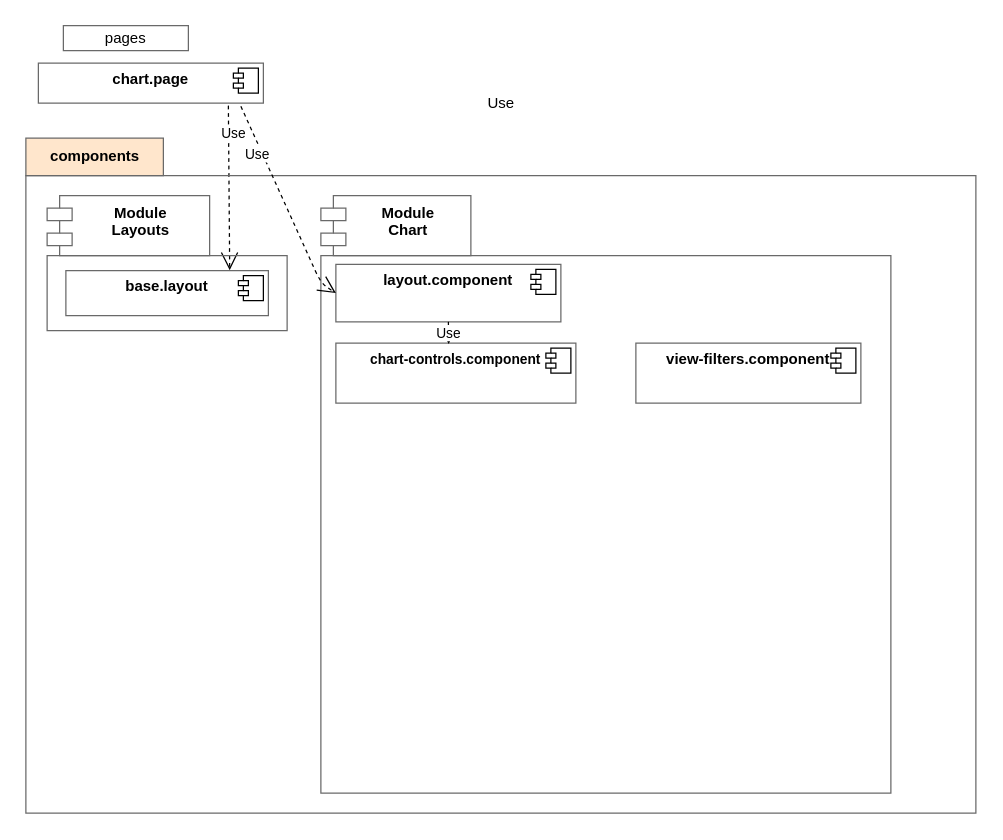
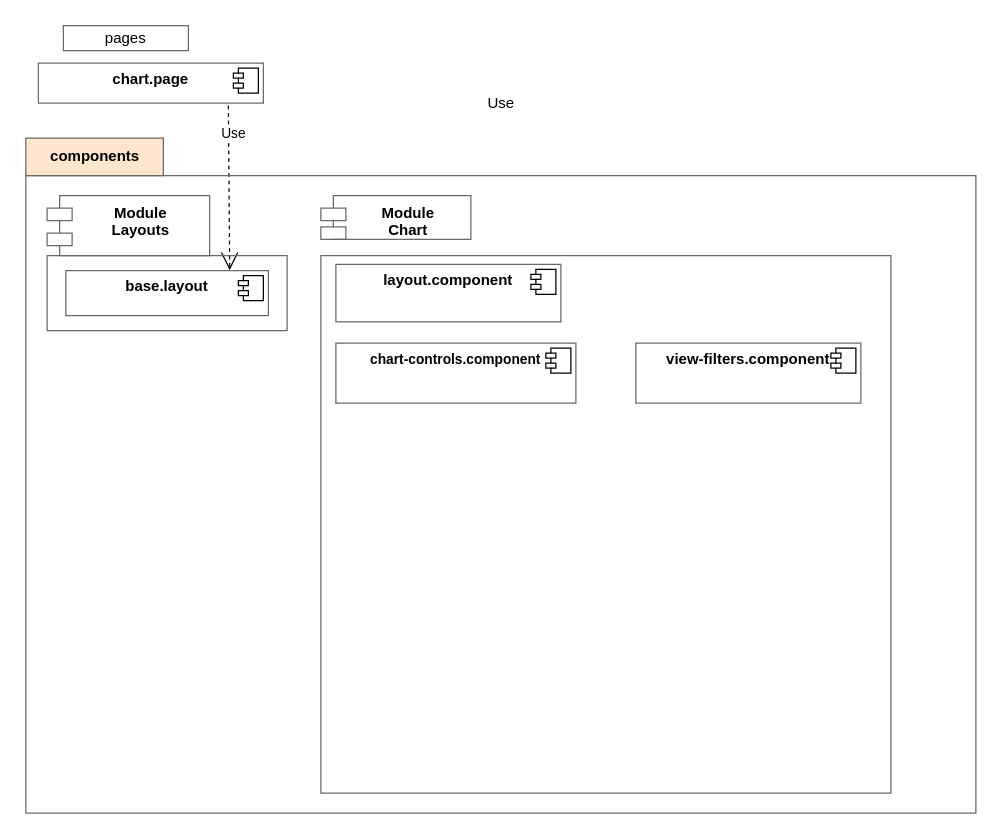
  <mxCell id="0" />
  <mxCell id="1" parent="0" />
  <mxCell id="2" value="Use" style="endArrow=open;endSize=12;dashed=1;html=1;verticalAlign=middle;entryX=0.809;entryY=-0.011;entryDx=0;entryDy=0;entryPerimeter=0;" edge="1" parent="1" target="10"><mxGeometry x="-0.666" y="4" width="160" relative="1" as="geometry"><mxPoint x="182" y="84" as="sourcePoint" /><mxPoint x="476" y="370" as="targetPoint" /><mxPoint as="offset" /></mxGeometry></mxCell>
  <mxCell id="3" value="pages" style="rounded=0;whiteSpace=wrap;html=1;strokeColor=#696969;" vertex="1" parent="1"><mxGeometry x="50" y="20" width="100" height="20" as="geometry" /></mxCell>
  <mxCell id="4" value="&lt;p style=&quot;margin: 0px ; margin-top: 6px ; text-align: center&quot;&gt;&lt;b&gt;chart.page&lt;/b&gt;&lt;/p&gt;&lt;p style=&quot;margin: 0px ; margin-left: 8px&quot;&gt;&lt;br&gt;&lt;/p&gt;" style="align=left;overflow=fill;html=1;dropTarget=0;strokeColor=#696969;" vertex="1" parent="1"><mxGeometry x="30" y="50" width="180" height="32" as="geometry" /></mxCell>
  <mxCell id="5" value="" style="shape=component;jettyWidth=8;jettyHeight=4;" vertex="1" parent="4"><mxGeometry x="1" width="20" height="20" relative="1" as="geometry"><mxPoint x="-24" y="4" as="offset" /></mxGeometry></mxCell>
  <mxCell id="6" value="&lt;b&gt;components&lt;/b&gt;" style="html=1;strokeColor=#696969;fillColor=#ffe6cc;" vertex="1" parent="1"><mxGeometry x="20" y="110" width="110" height="30" as="geometry" /></mxCell>
  <mxCell id="7" value="" style="html=1;strokeColor=#696969;fillColor=none;" vertex="1" parent="1"><mxGeometry x="20" y="140" width="760" height="510" as="geometry" /></mxCell>
  <mxCell id="8" value="Module&#10;Layouts" style="shape=module;align=left;spacingLeft=20;align=center;verticalAlign=top;strokeColor=#696969;fontStyle=1" vertex="1" parent="1"><mxGeometry x="37" y="156" width="130" height="48" as="geometry" /></mxCell>
  <mxCell id="9" style="edgeStyle=orthogonalEdgeStyle;rounded=0;orthogonalLoop=1;jettySize=auto;html=1;exitX=0.5;exitY=1;exitDx=0;exitDy=0;" edge="1" parent="1" source="8" target="8"><mxGeometry relative="1" as="geometry" /></mxCell>
  <mxCell id="10" value="&lt;p style=&quot;margin: 0px ; margin-top: 6px ; text-align: center&quot;&gt;&lt;b&gt;base.layout&lt;/b&gt;&lt;/p&gt;" style="align=left;overflow=fill;html=1;dropTarget=0;strokeColor=#696969;" vertex="1" parent="1"><mxGeometry x="52" y="216" width="162" height="36" as="geometry" /></mxCell>
  <mxCell id="11" value="" style="shape=component;jettyWidth=8;jettyHeight=4;" vertex="1" parent="10"><mxGeometry x="1" width="20" height="20" relative="1" as="geometry"><mxPoint x="-24" y="4" as="offset" /></mxGeometry></mxCell>
  <mxCell id="12" value="" style="rounded=0;whiteSpace=wrap;html=1;strokeColor=#696969;fillColor=none;shadow=0;" vertex="1" parent="1"><mxGeometry x="37" y="204" width="192" height="60" as="geometry" /></mxCell>
  <mxCell id="13" value="" style="rounded=0;whiteSpace=wrap;html=1;shadow=0;strokeColor=#696969;fillColor=none;" vertex="1" parent="1"><mxGeometry x="256" y="204" width="456" height="430" as="geometry" /></mxCell>
- <mxCell id="14" value="Module&#10;Chart" style="shape=module;align=left;spacingLeft=20;align=center;verticalAlign=top;shadow=0;strokeColor=#696969;fillColor=none;fontStyle=1" vertex="1" parent="1"><mxGeometry x="256" y="156" width="120" height="48" as="geometry" /></mxCell>
+ <mxCell id="14" value="Module&#10;Chart" style="shape=module;align=left;spacingLeft=20;align=center;verticalAlign=top;shadow=0;strokeColor=#696969;fillColor=none;fontStyle=1" vertex="1" parent="1"><mxGeometry x="256" y="156" width="120" height="35" as="geometry" /></mxCell>
  <mxCell id="15" value="&lt;p style=&quot;margin: 0px ; margin-top: 6px ; text-align: center&quot;&gt;&lt;b&gt;layout.component&lt;/b&gt;&lt;/p&gt;" style="align=left;overflow=fill;html=1;dropTarget=0;shadow=0;strokeColor=#696969;fillColor=none;" vertex="1" parent="1"><mxGeometry x="268" y="211" width="180" height="46" as="geometry" /></mxCell>
  <mxCell id="16" value="" style="shape=component;jettyWidth=8;jettyHeight=4;" vertex="1" parent="15"><mxGeometry x="1" width="20" height="20" relative="1" as="geometry"><mxPoint x="-24" y="4" as="offset" /></mxGeometry></mxCell>
  <mxCell id="17" value="Use" style="text;html=1;resizable=0;autosize=1;align=center;verticalAlign=middle;points=[];fillColor=none;strokeColor=none;rounded=0;shadow=0;" vertex="1" parent="1"><mxGeometry x="382" y="70" width="36" height="24" as="geometry" /></mxCell>
- <mxCell id="18" value="Use" style="endArrow=open;endSize=12;dashed=1;html=1;verticalAlign=middle;entryX=0;entryY=0.5;entryDx=0;entryDy=0;exitX=0.9;exitY=1.078;exitDx=0;exitDy=0;exitPerimeter=0;" edge="1" parent="1" source="4" target="15"><mxGeometry x="-0.531" y="-4" width="160" relative="1" as="geometry"><mxPoint x="194" y="96" as="sourcePoint" /><mxPoint x="195.058" y="227.604" as="targetPoint" /><mxPoint as="offset" /><Array as="points"><mxPoint x="256" y="226" /></Array></mxGeometry></mxCell>
  <mxCell id="19" value="&lt;p style=&quot;margin: 0px ; margin-top: 6px ; text-align: center&quot;&gt;&lt;b&gt;&lt;font style=&quot;font-size: 11px&quot;&gt;chart-controls.component&lt;/font&gt;&lt;/b&gt;&lt;/p&gt;" style="align=left;overflow=fill;html=1;dropTarget=0;shadow=0;strokeColor=#696969;fillColor=none;" vertex="1" parent="1"><mxGeometry x="268" y="274" width="192" height="48" as="geometry" /></mxCell>
  <mxCell id="20" value="" style="shape=component;jettyWidth=8;jettyHeight=4;" vertex="1" parent="19"><mxGeometry x="1" width="20" height="20" relative="1" as="geometry"><mxPoint x="-24" y="4" as="offset" /></mxGeometry></mxCell>
- <mxCell id="21" value="Use" style="endArrow=open;endSize=12;dashed=1;html=1;verticalAlign=middle;entryX=0.47;entryY=0.015;entryDx=0;entryDy=0;exitX=0.5;exitY=1;exitDx=0;exitDy=0;entryPerimeter=0;" edge="1" parent="1" source="15" target="19"><mxGeometry x="-0.029" width="160" relative="1" as="geometry"><mxPoint x="532" y="251.996" as="sourcePoint" /><mxPoint x="644" y="406.5" as="targetPoint" /><mxPoint as="offset" /><Array as="points" /></mxGeometry></mxCell>
  <mxCell id="22" value="&lt;p style=&quot;margin: 0px ; margin-top: 6px ; text-align: center&quot;&gt;&lt;b&gt;view-filters.component&lt;/b&gt;&lt;/p&gt;" style="align=left;overflow=fill;html=1;dropTarget=0;shadow=0;strokeColor=#696969;fillColor=none;" vertex="1" parent="1"><mxGeometry x="508" y="274" width="180" height="48" as="geometry" /></mxCell>
  <mxCell id="23" value="" style="shape=component;jettyWidth=8;jettyHeight=4;" vertex="1" parent="22"><mxGeometry x="1" width="20" height="20" relative="1" as="geometry"><mxPoint x="-24" y="4" as="offset" /></mxGeometry></mxCell>
